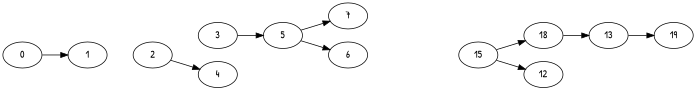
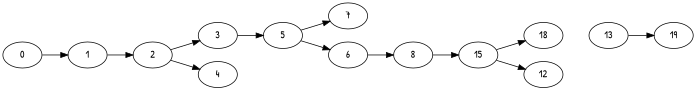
  digraph {
    fontname="Patrick Hand"
    rankdir=LR
    node [fontname="Patrick Hand"]
    edge [fontname="Patrick Hand"]
    0
    1
    2
    3
    4
    5
    7
    6
+   8
    n10 [label=15]
    n11 [label=18]
    12
    13
    n14 [label=19]
    0 -> 1
+   1 -> 2
+   2 -> 3
    2 -> 4
    3 -> 5
    5 -> 7
    5 -> 6
+   6 -> 8
+   8 -> n10
    n10 -> n11
    n10 -> 12
-   n11 -> 13
    13 -> n14
  }
